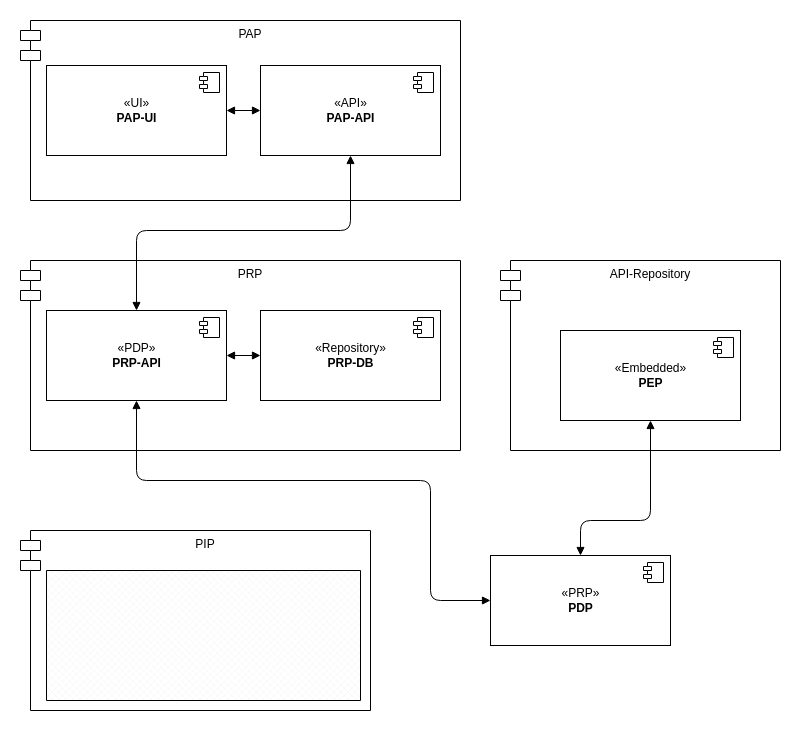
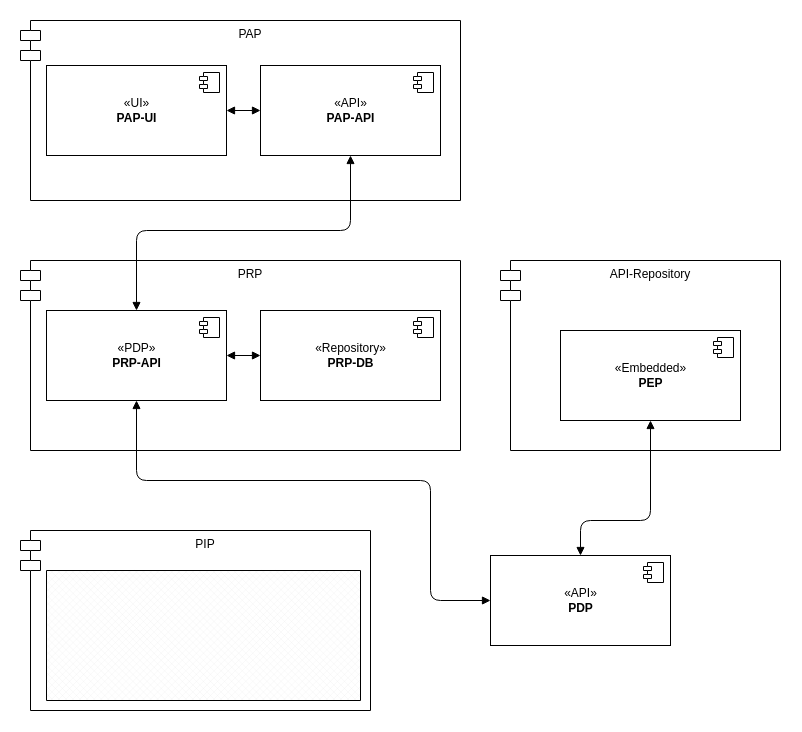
  <mxCell id="0" />
  <mxCell id="1" parent="0" />
  <mxCell id="2" value="PAP" style="shape=module;align=left;spacingLeft=20;align=center;verticalAlign=top;" vertex="1" parent="1"><mxGeometry x="20" y="20" width="440" height="180" as="geometry" /></mxCell>
  <mxCell id="3" value="«UI»&lt;br&gt;&lt;b&gt;PAP-UI&lt;/b&gt;" style="html=1;dropTarget=0;" vertex="1" parent="1"><mxGeometry x="46" y="65" width="180" height="90" as="geometry" /></mxCell>
  <mxCell id="4" value="" style="shape=module;jettyWidth=8;jettyHeight=4;" vertex="1" parent="3"><mxGeometry x="1" width="20" height="20" relative="1" as="geometry"><mxPoint x="-27" y="7" as="offset" /></mxGeometry></mxCell>
  <mxCell id="5" value="«API»&lt;br&gt;&lt;b&gt;PAP-API&lt;/b&gt;" style="html=1;dropTarget=0;" vertex="1" parent="1"><mxGeometry x="260" y="65" width="180" height="90" as="geometry" /></mxCell>
  <mxCell id="6" value="" style="shape=module;jettyWidth=8;jettyHeight=4;" vertex="1" parent="5"><mxGeometry x="1" width="20" height="20" relative="1" as="geometry"><mxPoint x="-27" y="7" as="offset" /></mxGeometry></mxCell>
  <mxCell id="7" value="PRP" style="shape=module;align=left;spacingLeft=20;align=center;verticalAlign=top;" vertex="1" parent="1"><mxGeometry x="20" y="260" width="440" height="190" as="geometry" /></mxCell>
  <mxCell id="8" value="«PDP»&lt;br&gt;&lt;b&gt;PRP-API&lt;/b&gt;" style="html=1;dropTarget=0;" vertex="1" parent="1"><mxGeometry x="46" y="310" width="180" height="90" as="geometry" /></mxCell>
  <mxCell id="9" value="" style="shape=module;jettyWidth=8;jettyHeight=4;" vertex="1" parent="8"><mxGeometry x="1" width="20" height="20" relative="1" as="geometry"><mxPoint x="-27" y="7" as="offset" /></mxGeometry></mxCell>
  <mxCell id="10" value="«Repository»&lt;br&gt;&lt;b&gt;PRP-DB&lt;/b&gt;" style="html=1;dropTarget=0;" vertex="1" parent="1"><mxGeometry x="260" y="310" width="180" height="90" as="geometry" /></mxCell>
  <mxCell id="11" value="" style="shape=module;jettyWidth=8;jettyHeight=4;" vertex="1" parent="10"><mxGeometry x="1" width="20" height="20" relative="1" as="geometry"><mxPoint x="-27" y="7" as="offset" /></mxGeometry></mxCell>
- <mxCell id="12" value="«PRP»&lt;br&gt;&lt;b&gt;PDP&lt;/b&gt;" style="html=1;dropTarget=0;" vertex="1" parent="1"><mxGeometry x="490" y="555" width="180" height="90" as="geometry" /></mxCell>
+ <mxCell id="12" value="«API»&lt;br&gt;&lt;b&gt;PDP&lt;/b&gt;" style="html=1;dropTarget=0;" vertex="1" parent="1"><mxGeometry x="490" y="555" width="180" height="90" as="geometry" /></mxCell>
  <mxCell id="13" value="" style="shape=module;jettyWidth=8;jettyHeight=4;" vertex="1" parent="12"><mxGeometry x="1" width="20" height="20" relative="1" as="geometry"><mxPoint x="-27" y="7" as="offset" /></mxGeometry></mxCell>
  <mxCell id="14" value="API-Repository" style="shape=module;align=left;spacingLeft=20;align=center;verticalAlign=top;" vertex="1" parent="1"><mxGeometry x="500" y="260" width="280" height="190" as="geometry" /></mxCell>
  <mxCell id="15" value="«Embedded»&lt;br&gt;&lt;b&gt;PEP&lt;/b&gt;" style="html=1;dropTarget=0;" vertex="1" parent="1"><mxGeometry x="560" y="330" width="180" height="90" as="geometry" /></mxCell>
  <mxCell id="16" value="" style="shape=module;jettyWidth=8;jettyHeight=4;" vertex="1" parent="15"><mxGeometry x="1" width="20" height="20" relative="1" as="geometry"><mxPoint x="-27" y="7" as="offset" /></mxGeometry></mxCell>
  <mxCell id="17" value="PIP" style="shape=module;align=left;spacingLeft=20;align=center;verticalAlign=top;" vertex="1" parent="1"><mxGeometry x="20" y="530" width="350" height="180" as="geometry" /></mxCell>
  <mxCell id="18" value="" style="endArrow=block;startArrow=block;endFill=1;startFill=1;html=1;entryX=0.5;entryY=1;entryDx=0;entryDy=0;exitX=0.5;exitY=0;exitDx=0;exitDy=0;" edge="1" parent="1" source="12" target="15"><mxGeometry width="160" relative="1" as="geometry"><mxPoint x="300" y="610" as="sourcePoint" /><mxPoint x="460" y="610" as="targetPoint" /><Array as="points"><mxPoint x="580" y="520" /><mxPoint x="650" y="520" /></Array></mxGeometry></mxCell>
  <mxCell id="19" value="" style="endArrow=block;startArrow=block;endFill=1;startFill=1;html=1;entryX=0.5;entryY=1;entryDx=0;entryDy=0;exitX=0;exitY=0.5;exitDx=0;exitDy=0;" edge="1" parent="1" source="12" target="8"><mxGeometry width="160" relative="1" as="geometry"><mxPoint x="635" y="620" as="sourcePoint" /><mxPoint x="670" y="430" as="targetPoint" /><Array as="points"><mxPoint x="430" y="600" /><mxPoint x="430" y="480" /><mxPoint x="136" y="480" /></Array></mxGeometry></mxCell>
  <mxCell id="20" value="" style="endArrow=block;startArrow=block;endFill=1;startFill=1;html=1;entryX=0.5;entryY=1;entryDx=0;entryDy=0;exitX=0.5;exitY=0;exitDx=0;exitDy=0;" edge="1" parent="1" source="8" target="5"><mxGeometry width="160" relative="1" as="geometry"><mxPoint x="500" y="642.5" as="sourcePoint" /><mxPoint x="191" y="410" as="targetPoint" /><Array as="points"><mxPoint x="136" y="230" /><mxPoint x="350" y="230" /></Array></mxGeometry></mxCell>
  <mxCell id="21" value="" style="endArrow=block;startArrow=block;endFill=1;startFill=1;html=1;exitX=1;exitY=0.5;exitDx=0;exitDy=0;" edge="1" parent="1" source="3" target="5"><mxGeometry width="160" relative="1" as="geometry"><mxPoint x="300" y="400" as="sourcePoint" /><mxPoint x="460" y="400" as="targetPoint" /></mxGeometry></mxCell>
  <mxCell id="22" value="" style="endArrow=block;startArrow=block;endFill=1;startFill=1;html=1;exitX=1;exitY=0.5;exitDx=0;exitDy=0;entryX=0;entryY=0.5;entryDx=0;entryDy=0;" edge="1" parent="1" source="8" target="10"><mxGeometry width="160" relative="1" as="geometry"><mxPoint x="236" y="120" as="sourcePoint" /><mxPoint x="270" y="120" as="targetPoint" /></mxGeometry></mxCell>
  <mxCell id="23" value="" style="verticalLabelPosition=bottom;verticalAlign=top;html=1;shape=mxgraph.basic.patternFillRect;fillStyle=diagGrid;step=5;fillStrokeWidth=0.2;fillStrokeColor=#dddddd;" vertex="1" parent="1"><mxGeometry x="46" y="570" width="314" height="130" as="geometry" /></mxCell>
